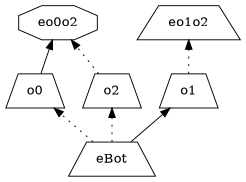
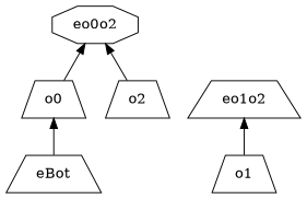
  strict digraph {
    rankdir=BT
    node [shape=trapezium]
    edge [style=solid]
    eo0o2 [shape=octagon]
    o0
    o1
    eo1o2
    o2
    eBot
    o0 -> eo0o2
-   o1 -> eo1o2 [style=dotted]
-   o2 -> eo0o2 [style=dotted]
-   eBot -> o0 [style=dotted]
-   eBot -> o1
-   eBot -> o2 [style=dotted]
+   o1 -> eo1o2
+   o2 -> eo0o2
+   eBot -> o0
  }
